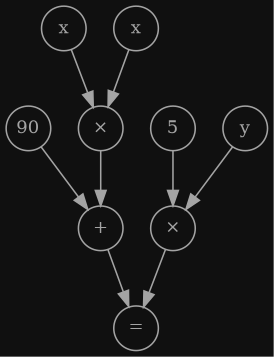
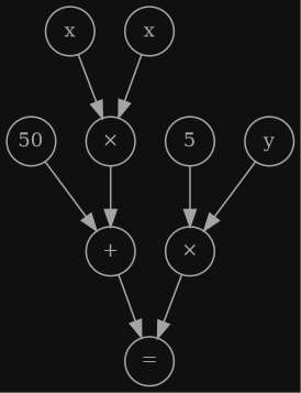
  digraph {
    bgcolor="#101010"
    color="#A4A4A4"
    node [color="#A4A4A4" fixedsize=true fontcolor="#A4A4A4" fontsize=12 shape=ellipse]
    edge [color="#A4A4A4"]
    n1 [height=.4 label="×" width=.4]
    5 [height=.4 width=.4]
    n3 [height=.4 label="=" width=.4]
    y [height=.4 width=.4]
    n5 [height=.4 label="+" width=.4]
-   50 [height=.4 width=.4 label=90]
+   50 [height=.4 width=.4]
    n7 [height=.4 label=x width=.4]
    n8 [height=.4 label="×" width=.4]
    n9 [height=.4 label=x width=.4]
    n1 -> n3
    5 -> n1
    y -> n1
    n5 -> n3
    50 -> n5
    n7 -> n8
    n8 -> n5
    n9 -> n8
  }
